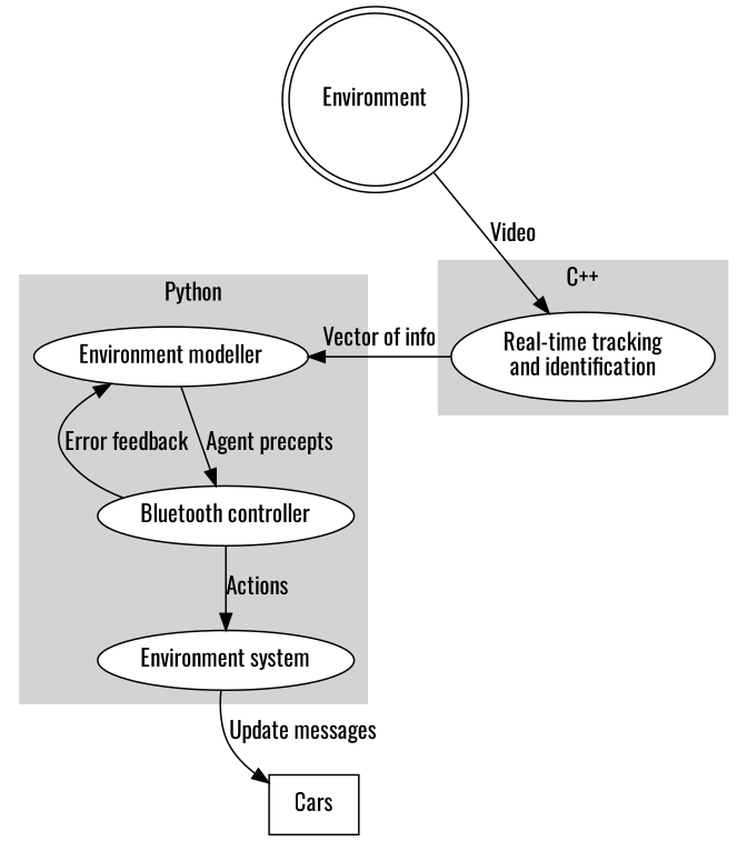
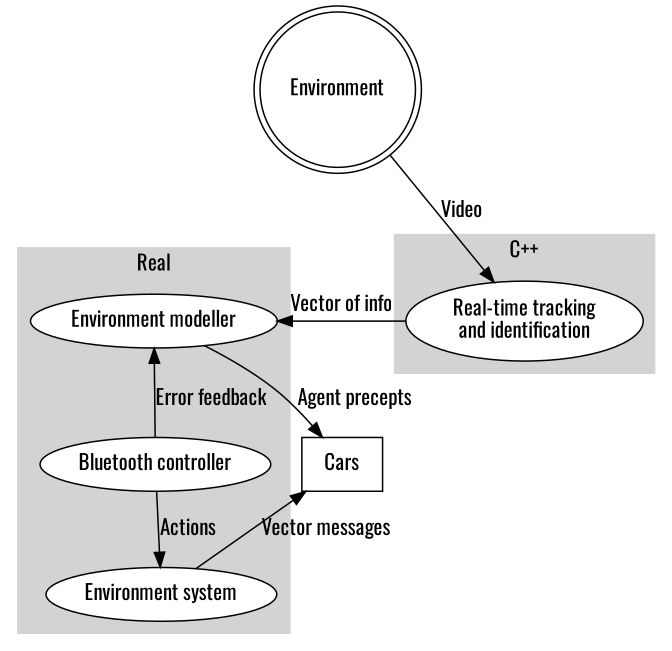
  digraph {
    fontname=Oswald
    node [fillcolor=white fontname=Oswald style=filled]
    edge [fontname=Oswald]
    n1 [label="Real-time tracking\nand identification"]
    n2 [label="Environment modeller"]
    n3 [label="Bluetooth controller"]
    n4 [label="Environment system"]
    n5 [label=Cars shape=rect fillcolor="" style=""]
    n6 [label=Environment shape=doublecircle fillcolor="" style=""]
    subgraph cluster_1 {
      color=lightgrey
      label="C++"
      style=filled
      n1
    }
    subgraph cluster_2 {
      color=lightgrey
-     label=Python
+     label=Real
      style=filled
      n2
      n3
      n4
    }
    n1 -> n2 [constraint=false label="Vector of info"]
    n1 -> n5 [style=invis]
    n2 -> n3 [dir=back label="Error feedback"]
-   n3 -> n2 [dir=back label="Agent precepts"]
+   n5 -> n2 [dir=back label="Agent precepts"]
    n3 -> n4 [label=Actions]
-   n4 -> n5 [label="Update messages"]
+   n4 -> n5 [label="Vector messages"]
    n6 -> n1 [label=Video]
    n6 -> n2 [style=invis]
  }
